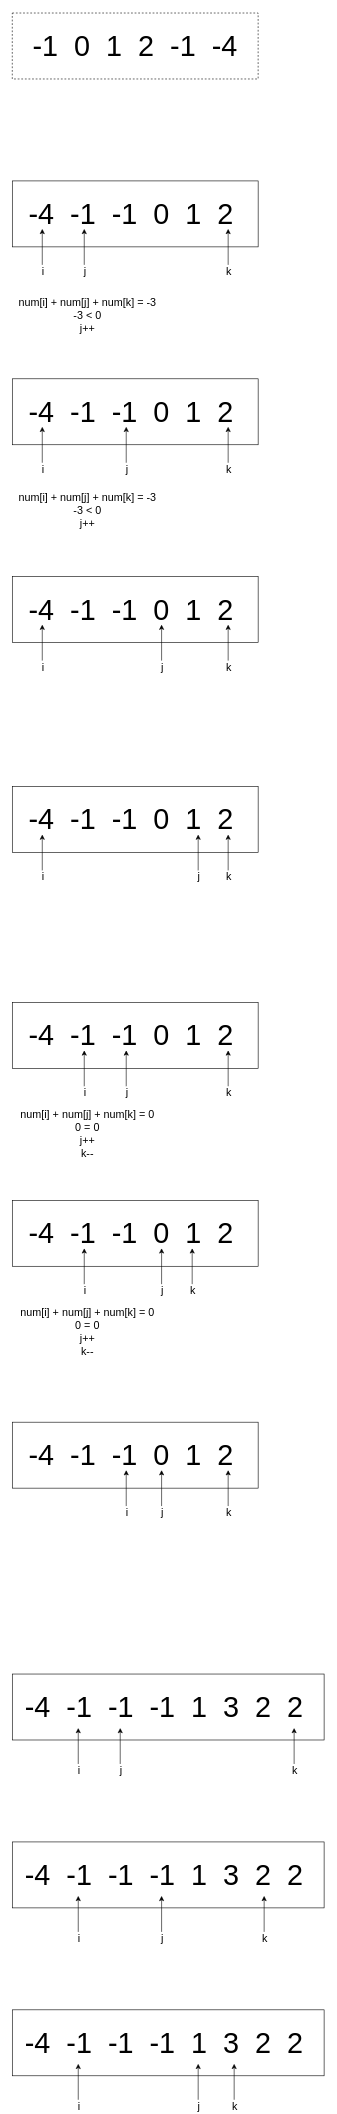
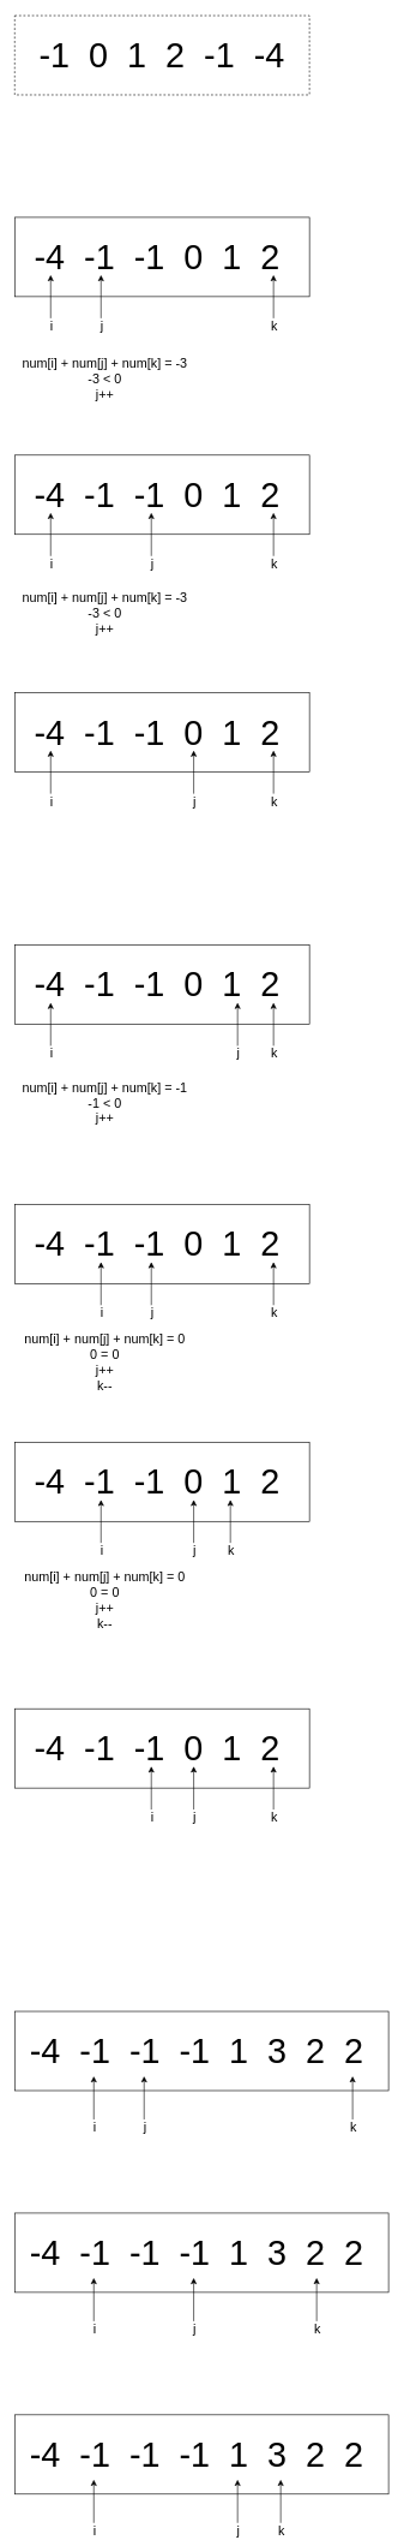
  <mxCell id="0" />
  <mxCell id="1" parent="0" />
  <mxCell id="2" value="&lt;font style=&quot;font-size: 48px;&quot;&gt;&amp;nbsp;-4&amp;nbsp; -1&amp;nbsp; -1&amp;nbsp; 0&amp;nbsp; 1&amp;nbsp; 2&amp;nbsp;&amp;nbsp;&lt;/font&gt;" style="rounded=0;whiteSpace=wrap;html=1;" vertex="1" parent="1"><mxGeometry x="20" y="300" width="410" height="110" as="geometry" /></mxCell>
  <mxCell id="3" value="" style="endArrow=classic;html=1;rounded=0;fontSize=48;" edge="1" parent="1"><mxGeometry width="50" height="50" relative="1" as="geometry"><mxPoint x="70" y="440" as="sourcePoint" /><mxPoint x="70" y="380" as="targetPoint" /></mxGeometry></mxCell>
  <mxCell id="4" value="i" style="edgeLabel;html=1;align=center;verticalAlign=middle;resizable=0;points=[];fontSize=18;" vertex="1" connectable="0" parent="3"><mxGeometry x="-0.333" y="-1" relative="1" as="geometry"><mxPoint x="-1" y="30" as="offset" /></mxGeometry></mxCell>
  <mxCell id="5" value="" style="endArrow=classic;html=1;rounded=0;fontSize=48;" edge="1" parent="1"><mxGeometry width="50" height="50" relative="1" as="geometry"><mxPoint x="140" y="440" as="sourcePoint" /><mxPoint x="140" y="380" as="targetPoint" /></mxGeometry></mxCell>
  <mxCell id="6" value="j" style="edgeLabel;html=1;align=center;verticalAlign=middle;resizable=0;points=[];fontSize=18;" vertex="1" connectable="0" parent="5"><mxGeometry x="-0.333" y="-1" relative="1" as="geometry"><mxPoint x="-1" y="30" as="offset" /></mxGeometry></mxCell>
  <mxCell id="7" value="" style="endArrow=classic;html=1;rounded=0;fontSize=48;" edge="1" parent="1"><mxGeometry width="50" height="50" relative="1" as="geometry"><mxPoint x="380" y="440" as="sourcePoint" /><mxPoint x="380" y="380" as="targetPoint" /></mxGeometry></mxCell>
  <mxCell id="8" value="k" style="edgeLabel;html=1;align=center;verticalAlign=middle;resizable=0;points=[];fontSize=18;" vertex="1" connectable="0" parent="7"><mxGeometry x="-0.333" y="-1" relative="1" as="geometry"><mxPoint x="-1" y="30" as="offset" /></mxGeometry></mxCell>
  <mxCell id="9" value="&lt;font style=&quot;font-size: 48px;&quot;&gt;-1&amp;nbsp; 0&amp;nbsp; 1&amp;nbsp; 2&amp;nbsp; -1&amp;nbsp; -4&lt;/font&gt;" style="rounded=0;whiteSpace=wrap;html=1;dashed=1;" vertex="1" parent="1"><mxGeometry x="20" y="20" width="410" height="110" as="geometry" /></mxCell>
  <mxCell id="10" value="num[i] + num[j] + num[k] = -3&lt;br&gt;-3 &amp;lt; 0&lt;br&gt;j++" style="text;html=1;align=center;verticalAlign=middle;resizable=0;points=[];autosize=1;strokeColor=none;fillColor=none;fontSize=18;" vertex="1" parent="1"><mxGeometry x="20" y="485" width="250" height="80" as="geometry" /></mxCell>
  <mxCell id="11" value="&lt;font style=&quot;font-size: 48px;&quot;&gt;&amp;nbsp;-4&amp;nbsp; -1&amp;nbsp; -1&amp;nbsp; 0&amp;nbsp; 1&amp;nbsp; 2&amp;nbsp;&amp;nbsp;&lt;/font&gt;" style="rounded=0;whiteSpace=wrap;html=1;" vertex="1" parent="1"><mxGeometry x="20" y="630" width="410" height="110" as="geometry" /></mxCell>
  <mxCell id="12" value="" style="endArrow=classic;html=1;rounded=0;fontSize=48;" edge="1" parent="1"><mxGeometry width="50" height="50" relative="1" as="geometry"><mxPoint x="70" y="770" as="sourcePoint" /><mxPoint x="70" y="710" as="targetPoint" /></mxGeometry></mxCell>
  <mxCell id="13" value="i" style="edgeLabel;html=1;align=center;verticalAlign=middle;resizable=0;points=[];fontSize=18;" vertex="1" connectable="0" parent="12"><mxGeometry x="-0.333" y="-1" relative="1" as="geometry"><mxPoint x="-1" y="30" as="offset" /></mxGeometry></mxCell>
  <mxCell id="14" value="" style="endArrow=classic;html=1;rounded=0;fontSize=48;" edge="1" parent="1"><mxGeometry width="50" height="50" relative="1" as="geometry"><mxPoint x="210" y="770" as="sourcePoint" /><mxPoint x="210" y="710" as="targetPoint" /></mxGeometry></mxCell>
  <mxCell id="15" value="j" style="edgeLabel;html=1;align=center;verticalAlign=middle;resizable=0;points=[];fontSize=18;" vertex="1" connectable="0" parent="14"><mxGeometry x="-0.333" y="-1" relative="1" as="geometry"><mxPoint x="-1" y="30" as="offset" /></mxGeometry></mxCell>
  <mxCell id="16" value="" style="endArrow=classic;html=1;rounded=0;fontSize=48;" edge="1" parent="1"><mxGeometry width="50" height="50" relative="1" as="geometry"><mxPoint x="380" y="770" as="sourcePoint" /><mxPoint x="380" y="710" as="targetPoint" /></mxGeometry></mxCell>
  <mxCell id="17" value="k" style="edgeLabel;html=1;align=center;verticalAlign=middle;resizable=0;points=[];fontSize=18;" vertex="1" connectable="0" parent="16"><mxGeometry x="-0.333" y="-1" relative="1" as="geometry"><mxPoint x="-1" y="30" as="offset" /></mxGeometry></mxCell>
  <mxCell id="18" value="num[i] + num[j] + num[k] = -3&lt;br&gt;-3 &amp;lt; 0&lt;br&gt;j++" style="text;html=1;align=center;verticalAlign=middle;resizable=0;points=[];autosize=1;strokeColor=none;fillColor=none;fontSize=18;" vertex="1" parent="1"><mxGeometry x="20" y="810" width="250" height="80" as="geometry" /></mxCell>
  <mxCell id="19" value="&lt;font style=&quot;font-size: 48px;&quot;&gt;&amp;nbsp;-4&amp;nbsp; -1&amp;nbsp; -1&amp;nbsp; 0&amp;nbsp; 1&amp;nbsp; 2&amp;nbsp;&amp;nbsp;&lt;/font&gt;" style="rounded=0;whiteSpace=wrap;html=1;" vertex="1" parent="1"><mxGeometry x="20" y="960" width="410" height="110" as="geometry" /></mxCell>
  <mxCell id="20" value="" style="endArrow=classic;html=1;rounded=0;fontSize=48;" edge="1" parent="1"><mxGeometry width="50" height="50" relative="1" as="geometry"><mxPoint x="70" y="1100" as="sourcePoint" /><mxPoint x="70" y="1040" as="targetPoint" /></mxGeometry></mxCell>
  <mxCell id="21" value="i" style="edgeLabel;html=1;align=center;verticalAlign=middle;resizable=0;points=[];fontSize=18;" vertex="1" connectable="0" parent="20"><mxGeometry x="-0.333" y="-1" relative="1" as="geometry"><mxPoint x="-1" y="30" as="offset" /></mxGeometry></mxCell>
  <mxCell id="22" value="" style="endArrow=classic;html=1;rounded=0;fontSize=48;" edge="1" parent="1"><mxGeometry width="50" height="50" relative="1" as="geometry"><mxPoint x="269" y="1100" as="sourcePoint" /><mxPoint x="269" y="1040" as="targetPoint" /></mxGeometry></mxCell>
  <mxCell id="23" value="j" style="edgeLabel;html=1;align=center;verticalAlign=middle;resizable=0;points=[];fontSize=18;" vertex="1" connectable="0" parent="22"><mxGeometry x="-0.333" y="-1" relative="1" as="geometry"><mxPoint x="-1" y="30" as="offset" /></mxGeometry></mxCell>
  <mxCell id="24" value="" style="endArrow=classic;html=1;rounded=0;fontSize=48;" edge="1" parent="1"><mxGeometry width="50" height="50" relative="1" as="geometry"><mxPoint x="380" y="1100" as="sourcePoint" /><mxPoint x="380" y="1040" as="targetPoint" /></mxGeometry></mxCell>
  <mxCell id="25" value="k" style="edgeLabel;html=1;align=center;verticalAlign=middle;resizable=0;points=[];fontSize=18;" vertex="1" connectable="0" parent="24"><mxGeometry x="-0.333" y="-1" relative="1" as="geometry"><mxPoint x="-1" y="30" as="offset" /></mxGeometry></mxCell>
  <mxCell id="26" value="&lt;font style=&quot;font-size: 48px;&quot;&gt;&amp;nbsp;-4&amp;nbsp; -1&amp;nbsp; -1&amp;nbsp; 0&amp;nbsp; 1&amp;nbsp; 2&amp;nbsp;&amp;nbsp;&lt;/font&gt;" style="rounded=0;whiteSpace=wrap;html=1;" vertex="1" parent="1"><mxGeometry x="20" y="1310" width="410" height="110" as="geometry" /></mxCell>
  <mxCell id="27" value="" style="endArrow=classic;html=1;rounded=0;fontSize=48;" edge="1" parent="1"><mxGeometry width="50" height="50" relative="1" as="geometry"><mxPoint x="70" y="1450" as="sourcePoint" /><mxPoint x="70" y="1390" as="targetPoint" /></mxGeometry></mxCell>
  <mxCell id="28" value="i" style="edgeLabel;html=1;align=center;verticalAlign=middle;resizable=0;points=[];fontSize=18;" vertex="1" connectable="0" parent="27"><mxGeometry x="-0.333" y="-1" relative="1" as="geometry"><mxPoint x="-1" y="30" as="offset" /></mxGeometry></mxCell>
  <mxCell id="29" value="" style="endArrow=classic;html=1;rounded=0;fontSize=48;" edge="1" parent="1"><mxGeometry width="50" height="50" relative="1" as="geometry"><mxPoint x="330" y="1450" as="sourcePoint" /><mxPoint x="330" y="1390" as="targetPoint" /></mxGeometry></mxCell>
  <mxCell id="30" value="j" style="edgeLabel;html=1;align=center;verticalAlign=middle;resizable=0;points=[];fontSize=18;" vertex="1" connectable="0" parent="29"><mxGeometry x="-0.333" y="-1" relative="1" as="geometry"><mxPoint x="-1" y="30" as="offset" /></mxGeometry></mxCell>
  <mxCell id="31" value="" style="endArrow=classic;html=1;rounded=0;fontSize=48;" edge="1" parent="1"><mxGeometry width="50" height="50" relative="1" as="geometry"><mxPoint x="380" y="1450" as="sourcePoint" /><mxPoint x="380" y="1390" as="targetPoint" /></mxGeometry></mxCell>
  <mxCell id="32" value="k" style="edgeLabel;html=1;align=center;verticalAlign=middle;resizable=0;points=[];fontSize=18;" vertex="1" connectable="0" parent="31"><mxGeometry x="-0.333" y="-1" relative="1" as="geometry"><mxPoint x="-1" y="30" as="offset" /></mxGeometry></mxCell>
+ <mxCell id="33" value="num[i] + num[j] + num[k] = -1&lt;br&gt;-1 &amp;lt; 0&lt;br&gt;j++" style="text;html=1;align=center;verticalAlign=middle;resizable=0;points=[];autosize=1;strokeColor=none;fillColor=none;fontSize=18;" vertex="1" parent="1"><mxGeometry x="20" y="1490" width="250" height="80" as="geometry" /></mxCell>
  <mxCell id="34" value="&lt;font style=&quot;font-size: 48px;&quot;&gt;&amp;nbsp;-4&amp;nbsp; -1&amp;nbsp; -1&amp;nbsp; 0&amp;nbsp; 1&amp;nbsp; 2&amp;nbsp;&amp;nbsp;&lt;/font&gt;" style="rounded=0;whiteSpace=wrap;html=1;" vertex="1" parent="1"><mxGeometry x="20" y="1670" width="410" height="110" as="geometry" /></mxCell>
  <mxCell id="35" value="" style="endArrow=classic;html=1;rounded=0;fontSize=48;" edge="1" parent="1"><mxGeometry width="50" height="50" relative="1" as="geometry"><mxPoint x="140" y="1810" as="sourcePoint" /><mxPoint x="140" y="1750" as="targetPoint" /></mxGeometry></mxCell>
  <mxCell id="36" value="i" style="edgeLabel;html=1;align=center;verticalAlign=middle;resizable=0;points=[];fontSize=18;" vertex="1" connectable="0" parent="35"><mxGeometry x="-0.333" y="-1" relative="1" as="geometry"><mxPoint x="-1" y="30" as="offset" /></mxGeometry></mxCell>
  <mxCell id="37" value="" style="endArrow=classic;html=1;rounded=0;fontSize=48;" edge="1" parent="1"><mxGeometry width="50" height="50" relative="1" as="geometry"><mxPoint x="210" y="1810" as="sourcePoint" /><mxPoint x="210" y="1750" as="targetPoint" /></mxGeometry></mxCell>
  <mxCell id="38" value="j" style="edgeLabel;html=1;align=center;verticalAlign=middle;resizable=0;points=[];fontSize=18;" vertex="1" connectable="0" parent="37"><mxGeometry x="-0.333" y="-1" relative="1" as="geometry"><mxPoint x="-1" y="30" as="offset" /></mxGeometry></mxCell>
  <mxCell id="39" value="" style="endArrow=classic;html=1;rounded=0;fontSize=48;" edge="1" parent="1"><mxGeometry width="50" height="50" relative="1" as="geometry"><mxPoint x="380" y="1810" as="sourcePoint" /><mxPoint x="380" y="1750" as="targetPoint" /></mxGeometry></mxCell>
  <mxCell id="40" value="k" style="edgeLabel;html=1;align=center;verticalAlign=middle;resizable=0;points=[];fontSize=18;" vertex="1" connectable="0" parent="39"><mxGeometry x="-0.333" y="-1" relative="1" as="geometry"><mxPoint x="-1" y="30" as="offset" /></mxGeometry></mxCell>
  <mxCell id="41" value="num[i] + num[j] + num[k] = 0&lt;br&gt;0 = 0&lt;br&gt;j++&lt;br&gt;k--" style="text;html=1;align=center;verticalAlign=middle;resizable=0;points=[];autosize=1;strokeColor=none;fillColor=none;fontSize=18;" vertex="1" parent="1"><mxGeometry x="20" y="1840" width="250" height="100" as="geometry" /></mxCell>
  <mxCell id="42" value="&lt;font style=&quot;font-size: 48px;&quot;&gt;&amp;nbsp;-4&amp;nbsp; -1&amp;nbsp; -1&amp;nbsp; 0&amp;nbsp; 1&amp;nbsp; 2&amp;nbsp;&amp;nbsp;&lt;/font&gt;" style="rounded=0;whiteSpace=wrap;html=1;" vertex="1" parent="1"><mxGeometry x="20" y="2000" width="410" height="110" as="geometry" /></mxCell>
  <mxCell id="43" value="" style="endArrow=classic;html=1;rounded=0;fontSize=48;" edge="1" parent="1"><mxGeometry width="50" height="50" relative="1" as="geometry"><mxPoint x="140" y="2140" as="sourcePoint" /><mxPoint x="140" y="2080" as="targetPoint" /></mxGeometry></mxCell>
  <mxCell id="44" value="i" style="edgeLabel;html=1;align=center;verticalAlign=middle;resizable=0;points=[];fontSize=18;" vertex="1" connectable="0" parent="43"><mxGeometry x="-0.333" y="-1" relative="1" as="geometry"><mxPoint x="-1" y="30" as="offset" /></mxGeometry></mxCell>
  <mxCell id="45" value="" style="endArrow=classic;html=1;rounded=0;fontSize=48;" edge="1" parent="1"><mxGeometry width="50" height="50" relative="1" as="geometry"><mxPoint x="269" y="2140" as="sourcePoint" /><mxPoint x="269" y="2080" as="targetPoint" /></mxGeometry></mxCell>
  <mxCell id="46" value="j" style="edgeLabel;html=1;align=center;verticalAlign=middle;resizable=0;points=[];fontSize=18;" vertex="1" connectable="0" parent="45"><mxGeometry x="-0.333" y="-1" relative="1" as="geometry"><mxPoint x="-1" y="30" as="offset" /></mxGeometry></mxCell>
  <mxCell id="47" value="" style="endArrow=classic;html=1;rounded=0;fontSize=48;" edge="1" parent="1"><mxGeometry width="50" height="50" relative="1" as="geometry"><mxPoint x="320" y="2140" as="sourcePoint" /><mxPoint x="320" y="2080" as="targetPoint" /></mxGeometry></mxCell>
  <mxCell id="48" value="k" style="edgeLabel;html=1;align=center;verticalAlign=middle;resizable=0;points=[];fontSize=18;" vertex="1" connectable="0" parent="47"><mxGeometry x="-0.333" y="-1" relative="1" as="geometry"><mxPoint x="-1" y="30" as="offset" /></mxGeometry></mxCell>
  <mxCell id="49" value="num[i] + num[j] + num[k] = 0&lt;br&gt;0 = 0&lt;br&gt;j++&lt;br&gt;k--" style="text;html=1;align=center;verticalAlign=middle;resizable=0;points=[];autosize=1;strokeColor=none;fillColor=none;fontSize=18;" vertex="1" parent="1"><mxGeometry x="20" y="2170" width="250" height="100" as="geometry" /></mxCell>
  <mxCell id="50" value="&lt;font style=&quot;font-size: 48px;&quot;&gt;&amp;nbsp;-4&amp;nbsp; -1&amp;nbsp; -1&amp;nbsp; 0&amp;nbsp; 1&amp;nbsp; 2&amp;nbsp;&amp;nbsp;&lt;/font&gt;" style="rounded=0;whiteSpace=wrap;html=1;" vertex="1" parent="1"><mxGeometry x="20" y="2370" width="410" height="110" as="geometry" /></mxCell>
  <mxCell id="51" value="" style="endArrow=classic;html=1;rounded=0;fontSize=48;" edge="1" parent="1"><mxGeometry width="50" height="50" relative="1" as="geometry"><mxPoint x="210" y="2510" as="sourcePoint" /><mxPoint x="210" y="2450" as="targetPoint" /></mxGeometry></mxCell>
  <mxCell id="52" value="i" style="edgeLabel;html=1;align=center;verticalAlign=middle;resizable=0;points=[];fontSize=18;" vertex="1" connectable="0" parent="51"><mxGeometry x="-0.333" y="-1" relative="1" as="geometry"><mxPoint x="-1" y="30" as="offset" /></mxGeometry></mxCell>
  <mxCell id="53" value="" style="endArrow=classic;html=1;rounded=0;fontSize=48;" edge="1" parent="1"><mxGeometry width="50" height="50" relative="1" as="geometry"><mxPoint x="269" y="2510" as="sourcePoint" /><mxPoint x="269" y="2450" as="targetPoint" /></mxGeometry></mxCell>
  <mxCell id="54" value="j" style="edgeLabel;html=1;align=center;verticalAlign=middle;resizable=0;points=[];fontSize=18;" vertex="1" connectable="0" parent="53"><mxGeometry x="-0.333" y="-1" relative="1" as="geometry"><mxPoint x="-1" y="30" as="offset" /></mxGeometry></mxCell>
  <mxCell id="55" value="" style="endArrow=classic;html=1;rounded=0;fontSize=48;" edge="1" parent="1"><mxGeometry width="50" height="50" relative="1" as="geometry"><mxPoint x="380" y="2510" as="sourcePoint" /><mxPoint x="380" y="2450" as="targetPoint" /></mxGeometry></mxCell>
  <mxCell id="56" value="k" style="edgeLabel;html=1;align=center;verticalAlign=middle;resizable=0;points=[];fontSize=18;" vertex="1" connectable="0" parent="55"><mxGeometry x="-0.333" y="-1" relative="1" as="geometry"><mxPoint x="-1" y="30" as="offset" /></mxGeometry></mxCell>
  <mxCell id="57" value="&lt;font style=&quot;font-size: 48px;&quot;&gt;&amp;nbsp;-4&amp;nbsp; -1&amp;nbsp; -1&amp;nbsp; -1&amp;nbsp; 1&amp;nbsp; 3&amp;nbsp; 2&amp;nbsp; 2&amp;nbsp;&amp;nbsp;&lt;/font&gt;" style="rounded=0;whiteSpace=wrap;html=1;" vertex="1" parent="1"><mxGeometry x="20" y="2790" width="520" height="110" as="geometry" /></mxCell>
  <mxCell id="58" value="" style="endArrow=classic;html=1;rounded=0;fontSize=48;" edge="1" parent="1"><mxGeometry width="50" height="50" relative="1" as="geometry"><mxPoint x="130" y="2940" as="sourcePoint" /><mxPoint x="130" y="2880" as="targetPoint" /></mxGeometry></mxCell>
  <mxCell id="59" value="i" style="edgeLabel;html=1;align=center;verticalAlign=middle;resizable=0;points=[];fontSize=18;" vertex="1" connectable="0" parent="58"><mxGeometry x="-0.333" y="-1" relative="1" as="geometry"><mxPoint x="-1" y="30" as="offset" /></mxGeometry></mxCell>
  <mxCell id="60" value="" style="endArrow=classic;html=1;rounded=0;fontSize=48;" edge="1" parent="1"><mxGeometry width="50" height="50" relative="1" as="geometry"><mxPoint x="200" y="2940" as="sourcePoint" /><mxPoint x="200" y="2880" as="targetPoint" /></mxGeometry></mxCell>
  <mxCell id="61" value="j" style="edgeLabel;html=1;align=center;verticalAlign=middle;resizable=0;points=[];fontSize=18;" vertex="1" connectable="0" parent="60"><mxGeometry x="-0.333" y="-1" relative="1" as="geometry"><mxPoint x="-1" y="30" as="offset" /></mxGeometry></mxCell>
  <mxCell id="62" value="" style="endArrow=classic;html=1;rounded=0;fontSize=48;" edge="1" parent="1"><mxGeometry width="50" height="50" relative="1" as="geometry"><mxPoint x="490" y="2940" as="sourcePoint" /><mxPoint x="490" y="2880" as="targetPoint" /></mxGeometry></mxCell>
  <mxCell id="63" value="k" style="edgeLabel;html=1;align=center;verticalAlign=middle;resizable=0;points=[];fontSize=18;" vertex="1" connectable="0" parent="62"><mxGeometry x="-0.333" y="-1" relative="1" as="geometry"><mxPoint x="-1" y="30" as="offset" /></mxGeometry></mxCell>
  <mxCell id="64" value="&lt;font style=&quot;font-size: 48px;&quot;&gt;&amp;nbsp;-4&amp;nbsp; -1&amp;nbsp; -1&amp;nbsp; -1&amp;nbsp; 1&amp;nbsp; 3&amp;nbsp; 2&amp;nbsp; 2&amp;nbsp;&amp;nbsp;&lt;/font&gt;" style="rounded=0;whiteSpace=wrap;html=1;" vertex="1" parent="1"><mxGeometry x="20" y="3070" width="520" height="110" as="geometry" /></mxCell>
  <mxCell id="65" value="" style="endArrow=classic;html=1;rounded=0;fontSize=48;" edge="1" parent="1"><mxGeometry width="50" height="50" relative="1" as="geometry"><mxPoint x="130" y="3220" as="sourcePoint" /><mxPoint x="130" y="3160" as="targetPoint" /></mxGeometry></mxCell>
  <mxCell id="66" value="i" style="edgeLabel;html=1;align=center;verticalAlign=middle;resizable=0;points=[];fontSize=18;" vertex="1" connectable="0" parent="65"><mxGeometry x="-0.333" y="-1" relative="1" as="geometry"><mxPoint x="-1" y="30" as="offset" /></mxGeometry></mxCell>
  <mxCell id="67" value="" style="endArrow=classic;html=1;rounded=0;fontSize=48;" edge="1" parent="1"><mxGeometry width="50" height="50" relative="1" as="geometry"><mxPoint x="269" y="3220" as="sourcePoint" /><mxPoint x="269" y="3160" as="targetPoint" /></mxGeometry></mxCell>
  <mxCell id="68" value="j" style="edgeLabel;html=1;align=center;verticalAlign=middle;resizable=0;points=[];fontSize=18;" vertex="1" connectable="0" parent="67"><mxGeometry x="-0.333" y="-1" relative="1" as="geometry"><mxPoint x="-1" y="30" as="offset" /></mxGeometry></mxCell>
  <mxCell id="69" value="" style="endArrow=classic;html=1;rounded=0;fontSize=48;" edge="1" parent="1"><mxGeometry width="50" height="50" relative="1" as="geometry"><mxPoint x="440" y="3220" as="sourcePoint" /><mxPoint x="440" y="3160" as="targetPoint" /></mxGeometry></mxCell>
  <mxCell id="70" value="k" style="edgeLabel;html=1;align=center;verticalAlign=middle;resizable=0;points=[];fontSize=18;" vertex="1" connectable="0" parent="69"><mxGeometry x="-0.333" y="-1" relative="1" as="geometry"><mxPoint x="-1" y="30" as="offset" /></mxGeometry></mxCell>
  <mxCell id="71" value="&lt;font style=&quot;font-size: 48px;&quot;&gt;&amp;nbsp;-4&amp;nbsp; -1&amp;nbsp; -1&amp;nbsp; -1&amp;nbsp; 1&amp;nbsp; 3&amp;nbsp; 2&amp;nbsp; 2&amp;nbsp;&amp;nbsp;&lt;/font&gt;" style="rounded=0;whiteSpace=wrap;html=1;" vertex="1" parent="1"><mxGeometry x="20" y="3350" width="520" height="110" as="geometry" /></mxCell>
  <mxCell id="72" value="" style="endArrow=classic;html=1;rounded=0;fontSize=48;" edge="1" parent="1"><mxGeometry width="50" height="50" relative="1" as="geometry"><mxPoint x="130" y="3500" as="sourcePoint" /><mxPoint x="130" y="3440" as="targetPoint" /></mxGeometry></mxCell>
  <mxCell id="73" value="i" style="edgeLabel;html=1;align=center;verticalAlign=middle;resizable=0;points=[];fontSize=18;" vertex="1" connectable="0" parent="72"><mxGeometry x="-0.333" y="-1" relative="1" as="geometry"><mxPoint x="-1" y="30" as="offset" /></mxGeometry></mxCell>
  <mxCell id="74" value="" style="endArrow=classic;html=1;rounded=0;fontSize=48;" edge="1" parent="1"><mxGeometry width="50" height="50" relative="1" as="geometry"><mxPoint x="330" y="3500" as="sourcePoint" /><mxPoint x="330" y="3440" as="targetPoint" /></mxGeometry></mxCell>
  <mxCell id="75" value="j" style="edgeLabel;html=1;align=center;verticalAlign=middle;resizable=0;points=[];fontSize=18;" vertex="1" connectable="0" parent="74"><mxGeometry x="-0.333" y="-1" relative="1" as="geometry"><mxPoint x="-1" y="30" as="offset" /></mxGeometry></mxCell>
  <mxCell id="76" value="" style="endArrow=classic;html=1;rounded=0;fontSize=48;" edge="1" parent="1"><mxGeometry width="50" height="50" relative="1" as="geometry"><mxPoint x="390" y="3500" as="sourcePoint" /><mxPoint x="390" y="3440" as="targetPoint" /></mxGeometry></mxCell>
  <mxCell id="77" value="k" style="edgeLabel;html=1;align=center;verticalAlign=middle;resizable=0;points=[];fontSize=18;" vertex="1" connectable="0" parent="76"><mxGeometry x="-0.333" y="-1" relative="1" as="geometry"><mxPoint x="-1" y="30" as="offset" /></mxGeometry></mxCell>
